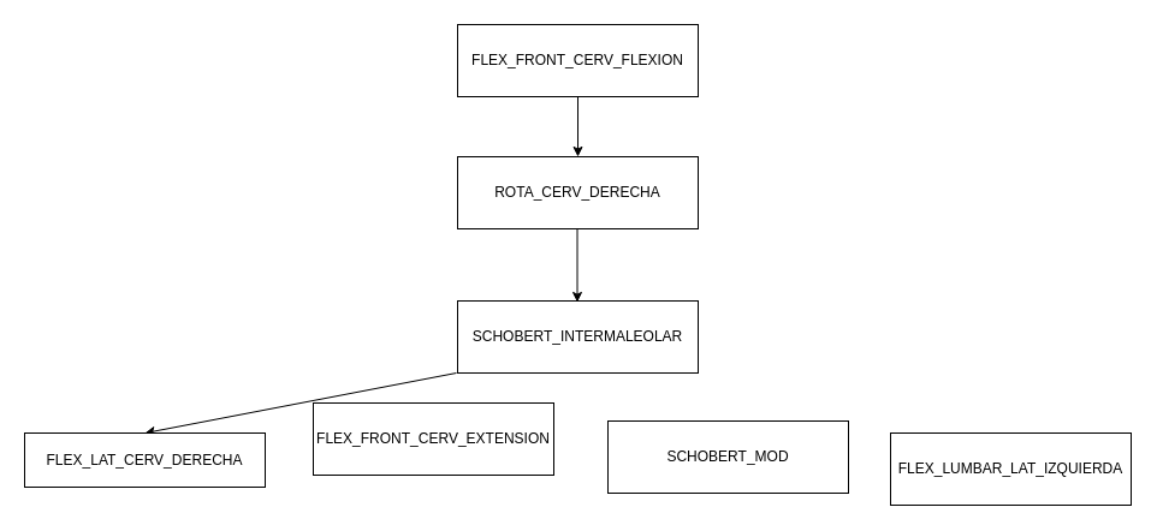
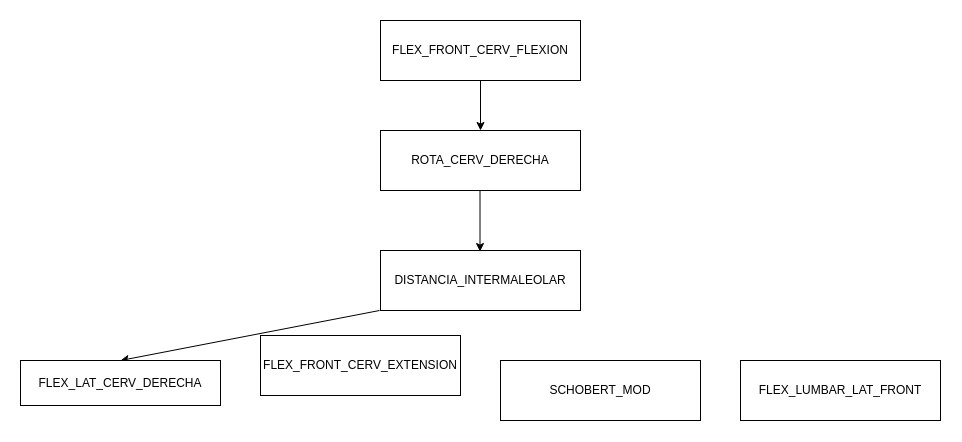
  <mxCell id="0" />
  <mxCell id="1" parent="0" />
  <mxCell id="2" value="FLEX_FRONT_CERV_FLEXION" style="rounded=0;whiteSpace=wrap;html=1;" vertex="1" parent="1"><mxGeometry x="380" y="20" width="200" height="60" as="geometry" /></mxCell>
  <mxCell id="3" value="" style="endArrow=classic;html=1;rounded=0;entryX=0.5;entryY=0;entryDx=0;entryDy=0;exitX=0.5;exitY=1;exitDx=0;exitDy=0;" edge="1" parent="1" source="2" target="4"><mxGeometry width="50" height="50" relative="1" as="geometry"><mxPoint x="580" y="80" as="sourcePoint" /><mxPoint x="660" y="140" as="targetPoint" /></mxGeometry></mxCell>
  <mxCell id="4" value="ROTA_CERV_DERECHA" style="rounded=0;whiteSpace=wrap;html=1;" vertex="1" parent="1"><mxGeometry x="380" y="130" width="200" height="60" as="geometry" /></mxCell>
  <mxCell id="5" value="FLEX_FRONT_CERV_EXTENSION" style="rounded=0;whiteSpace=wrap;html=1;" vertex="1" parent="1"><mxGeometry x="260" y="335" width="200" height="60" as="geometry" /></mxCell>
  <mxCell id="6" value="" style="endArrow=classic;html=1;rounded=0;exitX=0.5;exitY=1;exitDx=0;exitDy=0;entryX=0.5;entryY=0;entryDx=0;entryDy=0;" edge="1" parent="1" target="9"><mxGeometry width="50" height="50" relative="1" as="geometry"><mxPoint x="379" y="310" as="sourcePoint" /><mxPoint x="379" y="371" as="targetPoint" /></mxGeometry></mxCell>
- <mxCell id="7" value="SCHOBERT_INTERMALEOLAR" style="rounded=0;whiteSpace=wrap;html=1;" vertex="1" parent="1"><mxGeometry x="380" y="250" width="200" height="60" as="geometry" /></mxCell>
+ <mxCell id="7" value="DISTANCIA_INTERMALEOLAR" style="rounded=0;whiteSpace=wrap;html=1;" vertex="1" parent="1"><mxGeometry x="380" y="250" width="200" height="60" as="geometry" /></mxCell>
  <mxCell id="8" value="" style="endArrow=classic;html=1;rounded=0;exitX=0.5;exitY=1;exitDx=0;exitDy=0;entryX=0.5;entryY=0;entryDx=0;entryDy=0;" edge="1" parent="1"><mxGeometry width="50" height="50" relative="1" as="geometry"><mxPoint x="479.5" y="190" as="sourcePoint" /><mxPoint x="479.5" y="251" as="targetPoint" /></mxGeometry></mxCell>
  <mxCell id="9" value="FLEX_LAT_CERV_DERECHA" style="rounded=0;whiteSpace=wrap;html=1;" vertex="1" parent="1"><mxGeometry x="20" y="360" width="200" height="45" as="geometry" /></mxCell>
- <mxCell id="10" value="SCHOBERT_MOD" style="rounded=0;whiteSpace=wrap;html=1;" vertex="1" parent="1"><mxGeometry x="505" y="350" width="200" height="60" as="geometry" /></mxCell>
- <mxCell id="11" value="FLEX_LUMBAR_LAT_IZQUIERDA" style="rounded=0;whiteSpace=wrap;html=1;" vertex="1" parent="1"><mxGeometry x="740" y="360" width="200" height="60" as="geometry" /></mxCell>
+ <mxCell id="10" value="SCHOBERT_MOD" style="rounded=0;whiteSpace=wrap;html=1;" vertex="1" parent="1"><mxGeometry x="500" y="360" width="200" height="60" as="geometry" /></mxCell>
+ <mxCell id="11" value="FLEX_LUMBAR_LAT_FRONT" style="rounded=0;whiteSpace=wrap;html=1;" vertex="1" parent="1"><mxGeometry x="740" y="360" width="200" height="60" as="geometry" /></mxCell>
